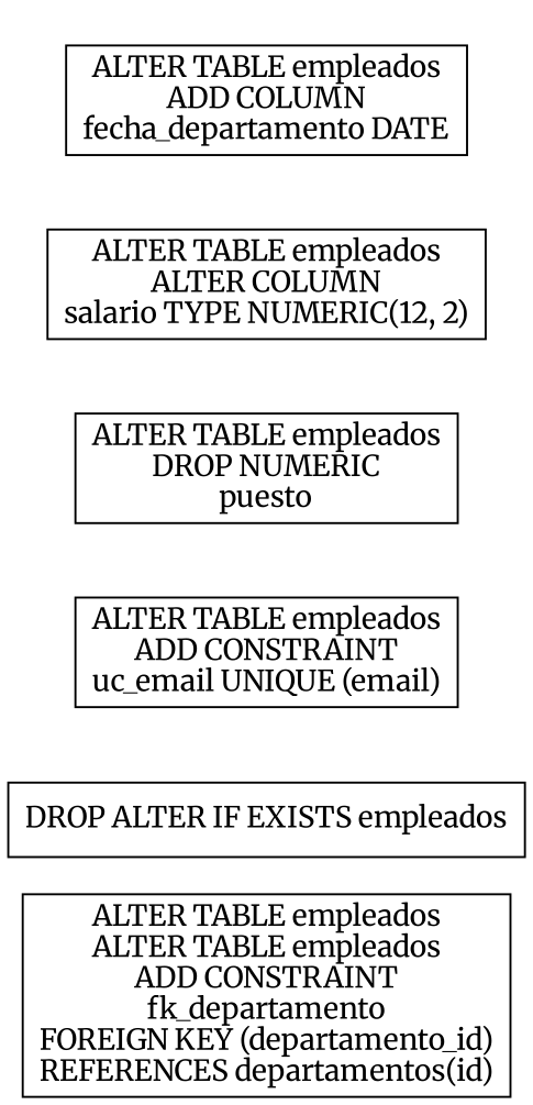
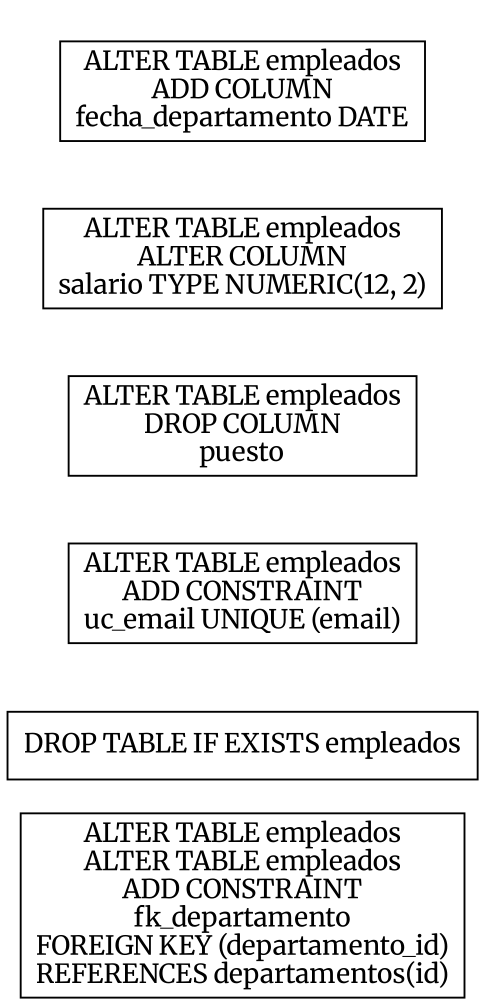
  digraph {
    fontname=Merriweather
    rankdir=LR
    node [fontname=Merriweather shape=box]
    edge [fontname=Merriweather style=invis]
    n1 [label="ALTER TABLE empleados\nADD COLUMN\nfecha_departamento DATE"]
    n2 [label="ALTER TABLE empleados\nALTER COLUMN\nsalario TYPE NUMERIC(12, 2)"]
-   n3 [label="ALTER TABLE empleados\nDROP NUMERIC\npuesto"]
+   n3 [label="ALTER TABLE empleados\nDROP COLUMN\npuesto"]
    n4 [label="ALTER TABLE empleados\nADD CONSTRAINT\nuc_email UNIQUE (email)"]
-   n5 [label="DROP ALTER IF EXISTS empleados"]
+   n5 [label="DROP TABLE IF EXISTS empleados"]
    n6 [label="ALTER TABLE empleados\nALTER TABLE empleados\nADD CONSTRAINT\nfk_departamento\nFOREIGN KEY (departamento_id)\nREFERENCES departamentos(id)"]
    subgraph sub_1 {
      rank=same
      n1
    }
    subgraph sub_2 {
      rank=same
      n1
      n2
      n3
    }
    subgraph sub_3 {
      rank=same
      n1
      n2
    }
    subgraph sub_4 {
      rank=same
      n2
    }
    subgraph sub_5 {
      rank=same
      n2
      n3
    }
    subgraph sub_6 {
      rank=same
      n1
      n2
      n3
    }
    subgraph sub_7 {
      rank=same
      n3
    }
    subgraph sub_8 {
      rank=same
      n3
      n4
    }
    subgraph sub_9 {
      rank=same
      n4
    }
    subgraph sub_10 {
      rank=same
      n4
      n5
    }
    subgraph sub_11 {
      rank=same
      n5
    }
    subgraph sub_12 {
      rank=same
      n5
      n6
    }
    subgraph sub_13 {
      rank=same
      n4
      n5
      n6
    }
    n1 -> n1
    n1 -> n2
    n2 -> n2
    n2 -> n3
    n3 -> n3
    n3 -> n4
    n4 -> n4
    n4 -> n5
    n5 -> n5
    n5 -> n6
  }
